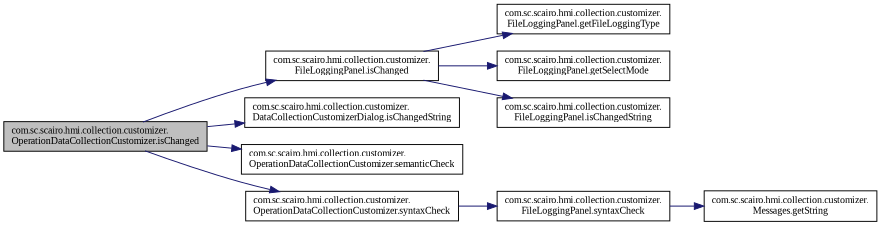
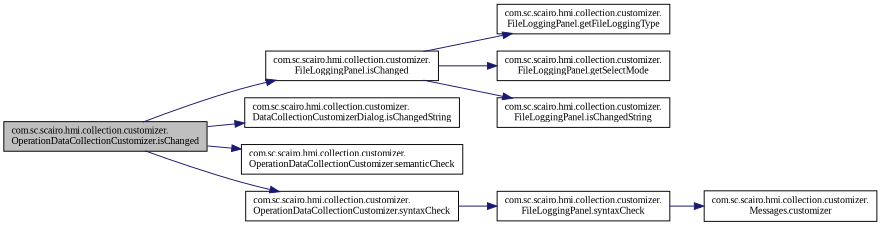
  digraph {
    rankdir=LR
    fontname="Liberation Serif"
    node [color=black fillcolor=white fontname="Liberation Serif" fontsize=10 shape=record style=filled]
    edge [color=midnightblue fontname="Liberation Serif" fontsize=10 labelfontname=Helvetica labelfontsize=10 style=solid]
    n1 [fillcolor=grey75 fontcolor=black height=0.2 label="com.sc.scairo.hmi.collection.customizer.\lOperationDataCollectionCustomizer.isChanged" width=0.4]
    n2 [height=0.2 label="com.sc.scairo.hmi.collection.customizer.\lFileLoggingPanel.isChanged" width=0.4]
    n3 [height=0.2 label="com.sc.scairo.hmi.collection.customizer.\lDataCollectionCustomizerDialog.isChangedString" width=0.4]
    n4 [height=0.2 label="com.sc.scairo.hmi.collection.customizer.\lOperationDataCollectionCustomizer.semanticCheck" width=0.4]
    n5 [height=0.2 label="com.sc.scairo.hmi.collection.customizer.\lOperationDataCollectionCustomizer.syntaxCheck" width=0.4]
    n6 [height=0.2 label="com.sc.scairo.hmi.collection.customizer.\lFileLoggingPanel.getFileLoggingType" width=0.4]
    n7 [height=0.2 label="com.sc.scairo.hmi.collection.customizer.\lFileLoggingPanel.getSelectMode" width=0.4]
    n8 [height=0.2 label="com.sc.scairo.hmi.collection.customizer.\lFileLoggingPanel.isChangedString" width=0.4]
    n9 [height=0.2 label="com.sc.scairo.hmi.collection.customizer.\lFileLoggingPanel.syntaxCheck" width=0.4]
-   n10 [height=0.2 label="com.sc.scairo.hmi.collection.customizer.\lMessages.getString" width=0.4]
+   n10 [height=0.2 label="com.sc.scairo.hmi.collection.customizer.\lMessages.customizer" width=0.4]
    n1 -> n2
    n1 -> n3
    n1 -> n4
    n1 -> n5
    n2 -> n6
    n2 -> n7
    n2 -> n8
    n5 -> n9
    n9 -> n10
  }
